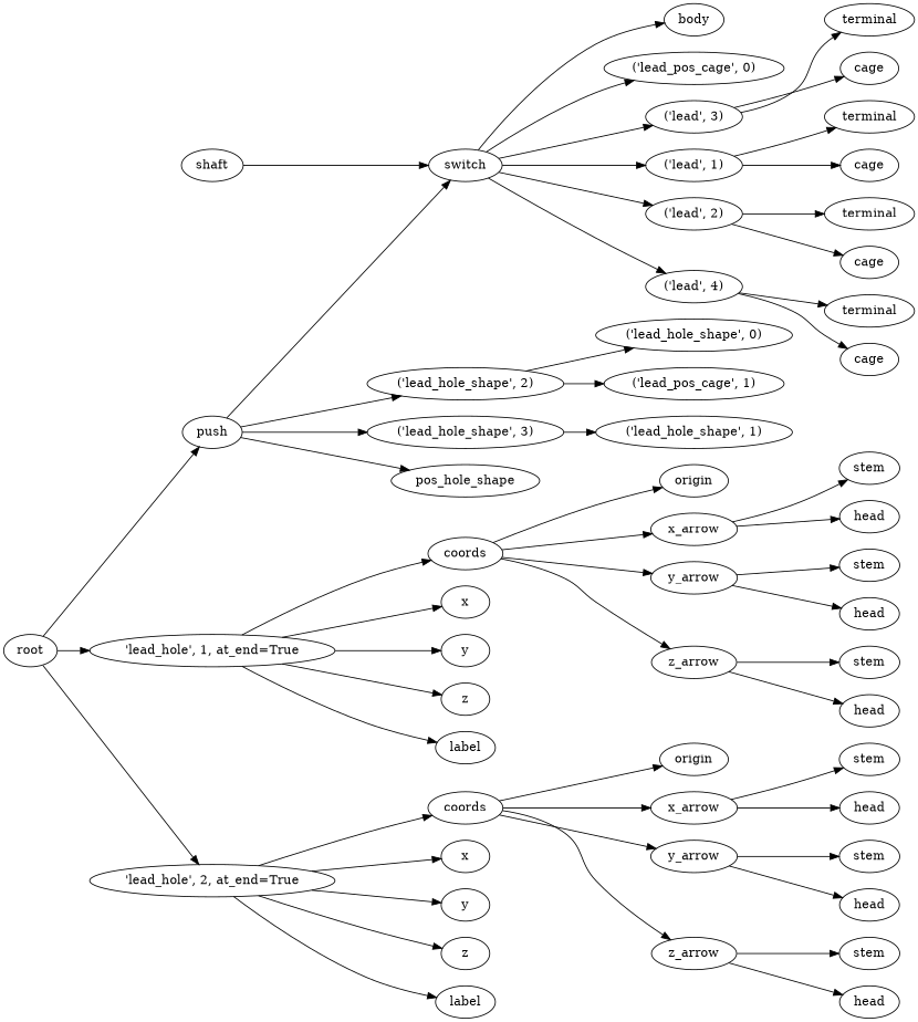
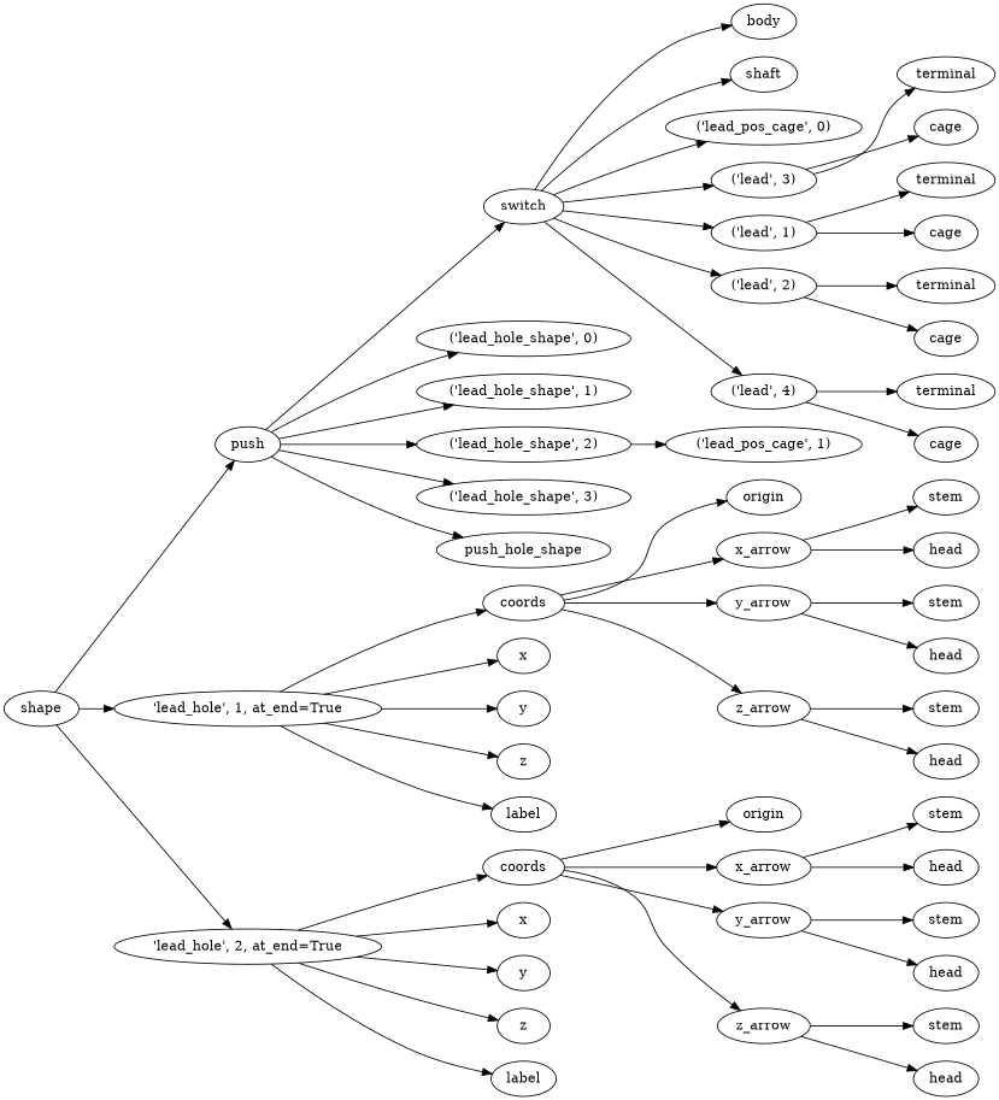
  digraph {
    rankdir=LR
-   n1 [label=root]
+   n1 [label=shape]
    n2 [label=push]
    n3 [label="'lead_hole',\ 1,\ at_end=True"]
    n4 [label="'lead_hole',\ 2,\ at_end=True"]
    n5 [label=switch]
    n6 [label="\('lead_hole_shape',\ 0\)"]
    n7 [label="\('lead_hole_shape',\ 1\)"]
    n8 [label="\('lead_hole_shape',\ 2\)"]
    n9 [label="\('lead_hole_shape',\ 3\)"]
-   n10 [label=pos_hole_shape]
+   n10 [label=push_hole_shape]
    n11 [label=coords]
    n12 [label=x]
    n13 [label=y]
    n14 [label=z]
    n15 [label=label]
    n16 [label=coords]
    n17 [label=x]
    n18 [label=y]
    n19 [label=z]
    n20 [label=label]
    n21 [label=body]
    n22 [label=shaft]
    n23 [label="\('lead_pos_cage',\ 0\)"]
    n24 [label="\('lead',\ 3\)"]
    n25 [label="\('lead',\ 1\)"]
    n26 [label="\('lead',\ 2\)"]
    n27 [label="\('lead',\ 4\)"]
    n28 [label="\('lead_pos_cage',\ 1\)"]
    n29 [label=terminal]
    n30 [label=cage]
    n31 [label=terminal]
    n32 [label=cage]
    n33 [label=terminal]
    n34 [label=cage]
    n35 [label=terminal]
    n36 [label=cage]
    n37 [label=origin]
    n38 [label=x_arrow]
    n39 [label=y_arrow]
    n40 [label=z_arrow]
    n41 [label=stem]
    n42 [label=head]
    n43 [label=stem]
    n44 [label=head]
    n45 [label=stem]
    n46 [label=head]
    n47 [label=origin]
    n48 [label=x_arrow]
    n49 [label=y_arrow]
    n50 [label=z_arrow]
    n51 [label=stem]
    n52 [label=head]
    n53 [label=stem]
    n54 [label=head]
    n55 [label=stem]
    n56 [label=head]
    n1 -> n2
    n1 -> n3
    n1 -> n4
    n2 -> n5
-   n8 -> n6
-   n9 -> n7
+   n2 -> n6
+   n2 -> n7
    n2 -> n8
    n2 -> n9
    n2 -> n10
    n3 -> n11
    n3 -> n12
    n3 -> n13
    n3 -> n14
    n3 -> n15
    n4 -> n16
    n4 -> n17
    n4 -> n18
    n4 -> n19
    n4 -> n20
    n5 -> n21
-   n22 -> n5
+   n5 -> n22
    n5 -> n23
    n5 -> n24
    n5 -> n25
    n5 -> n26
    n5 -> n27
    n8 -> n28
    n11 -> n37
    n11 -> n38
    n11 -> n39
    n11 -> n40
    n16 -> n47
    n16 -> n48
    n16 -> n49
    n16 -> n50
    n24 -> n29
    n24 -> n30
    n25 -> n31
    n25 -> n32
    n26 -> n33
    n26 -> n34
    n27 -> n35
    n27 -> n36
    n38 -> n41
    n38 -> n42
    n39 -> n43
    n39 -> n44
    n40 -> n45
    n40 -> n46
    n48 -> n51
    n48 -> n52
    n49 -> n53
    n49 -> n54
    n50 -> n55
    n50 -> n56
  }
